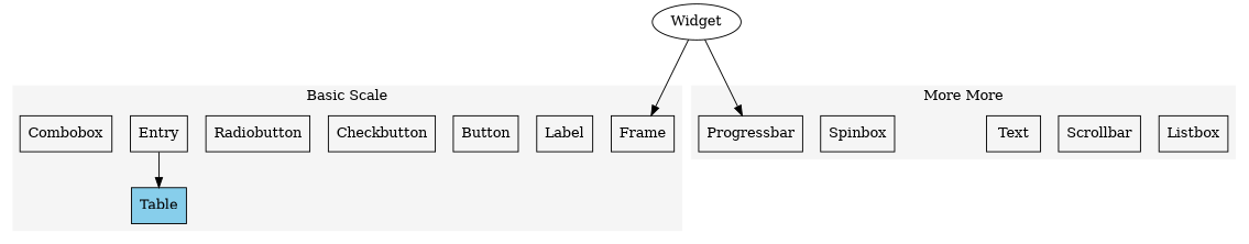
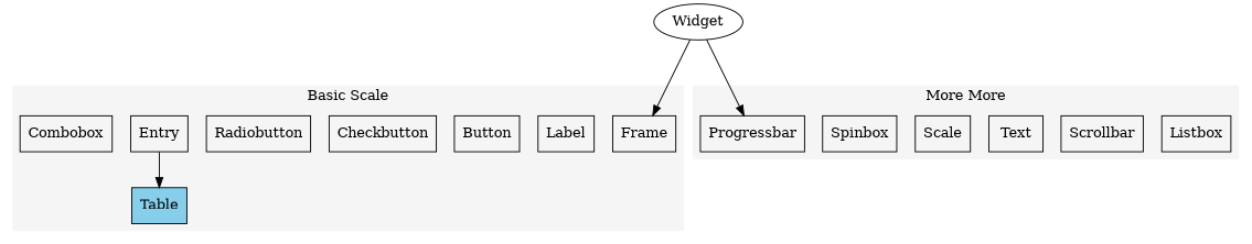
  digraph {
    compound=true
    node [shape=box]
    edge [minlen=2]
    Frame
    Label
    Button
    Checkbutton
    Radiobutton
    Table [fillcolor=skyblue style=filled]
    Entry
    Combobox
    Listbox
    Scrollbar
    Text
+   Scale
    Spinbox
    Progressbar
    Widget [shape=""]
    subgraph cluster_1 {
      color=white
      fillcolor=whitesmoke
      label="Basic Scale"
      style=filled
      Frame
      Label
      Button
      Checkbutton
      Radiobutton
      Table
      Entry
      Combobox
    }
    subgraph cluster_2 {
      color=white
      fillcolor=whitesmoke
      label="More More"
      style=filled
      Listbox
      Scrollbar
      Text
+     Scale
      Spinbox
      Progressbar
    }
    Entry -> Table [minlen=""]
    Widget -> Frame
    Widget -> Progressbar
  }
